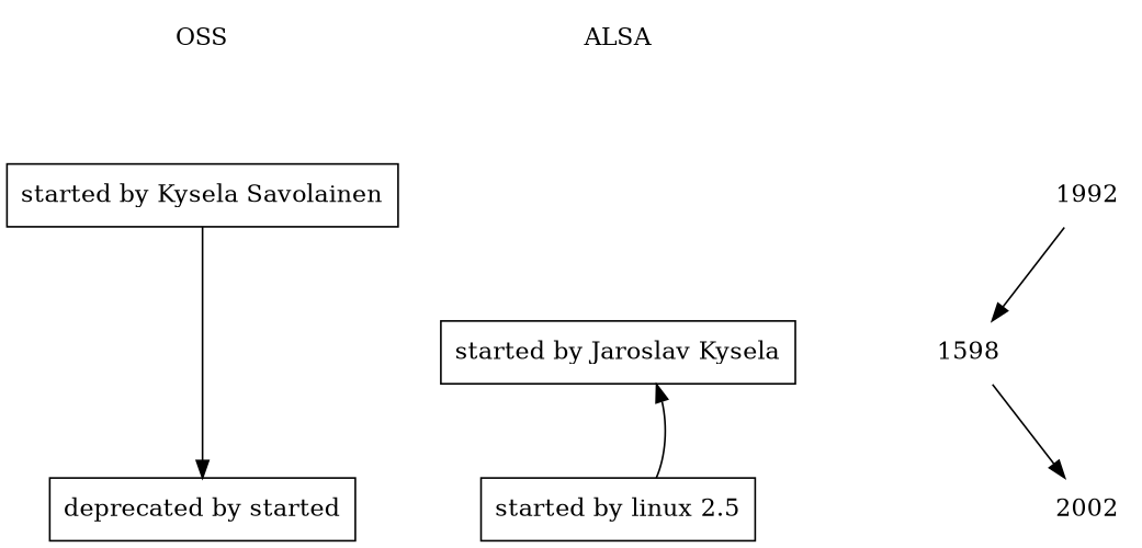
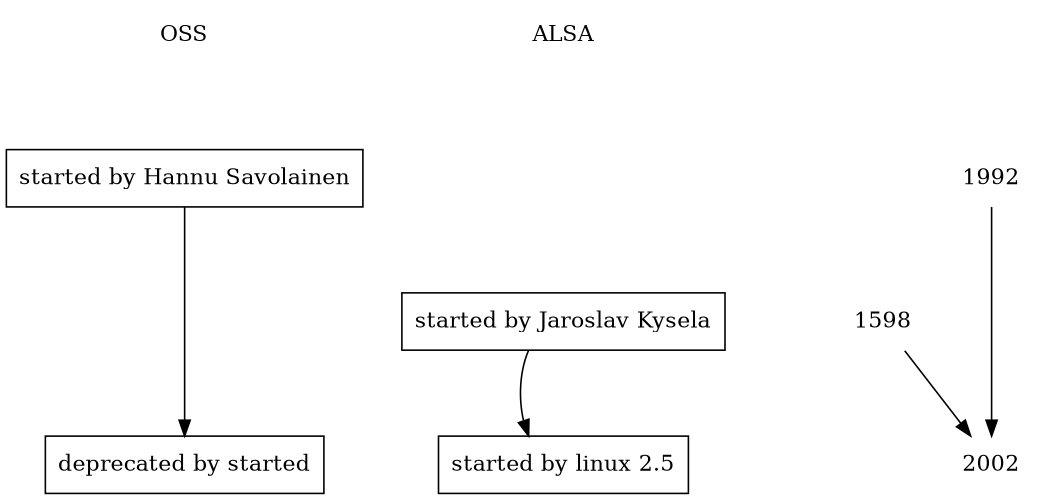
  digraph {
    nodesep=1.0
    rankdir=TB
    ranksep=.75
    node [shape=plaintext]
    OSS
    ALSA
    1992
-   "started by Hannu Savolainen" [shape=box label="started by Kysela Savolainen"]
+   "started by Hannu Savolainen" [shape=box]
    n5 [label=1598]
    "started by Jaroslav Kysela" [shape=box]
    2002
    n8 [label="deprecated by started" shape=box]
    n9 [label="started by linux 2.5" shape=box]
    subgraph sub_1 {
      rank=same
      OSS
      ALSA
    }
    subgraph sub_2 {
      rank=same
      1992
      "started by Hannu Savolainen"
    }
    subgraph sub_3 {
      rank=same
      n5
      "started by Jaroslav Kysela"
    }
    subgraph sub_4 {
      rank=same
      2002
      n8
      n9
    }
    OSS -> "started by Hannu Savolainen" [style=invis]
    ALSA -> "started by Jaroslav Kysela" [style=invis]
-   1992 -> n5
+   1992 -> 2002
    "started by Hannu Savolainen" -> n8
    n5 -> 2002
-   n9 -> "started by Jaroslav Kysela"
+   "started by Jaroslav Kysela" -> n9
  }
